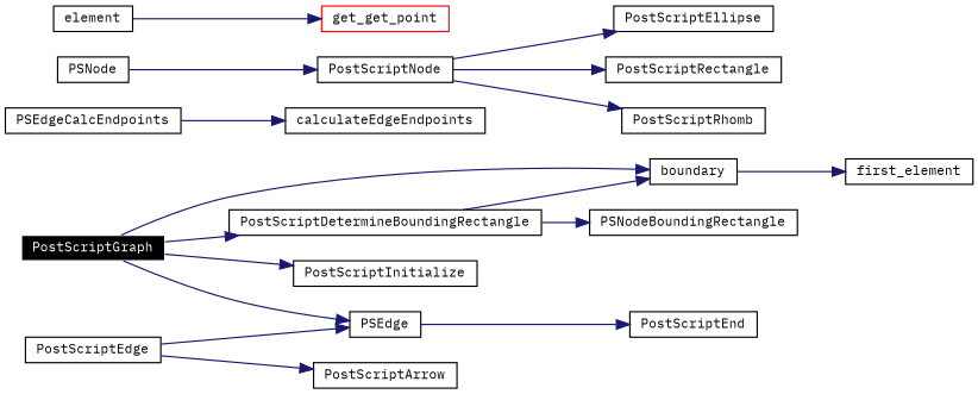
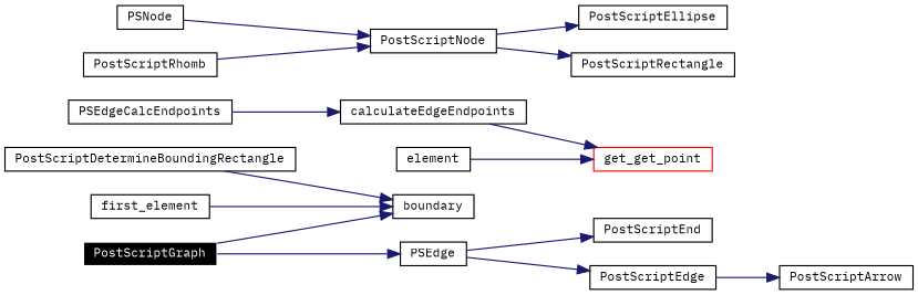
  digraph {
    fontname="IBM Plex Mono"
    rankdir=LR
    node [color=black fontname="IBM Plex Mono" fontsize=10 shape=record]
    edge [color=midnightblue fontname="IBM Plex Mono" fontsize=10 labelfontname=Helvetica labelfontsize=10 style=solid]
    n1 [color=white fillcolor=black fontcolor=white height=0.2 label=PostScriptGraph style=filled width=0.4]
    n2 [height=0.2 label=boundary width=0.4]
    n3 [height=0.2 label=PostScriptDetermineBoundingRectangle width=0.4]
-   n4 [height=0.2 label=PostScriptInitialize width=0.4]
    n5 [height=0.2 label=PSEdge width=0.4]
    n6 [height=0.2 label=first_element width=0.4]
-   n7 [height=0.2 label=PSNodeBoundingRectangle width=0.4]
    n8 [height=0.2 label=PostScriptEnd width=0.4]
    n9 [height=0.2 label=PostScriptEdge width=0.4]
    n10 [height=0.2 label=PSEdgeCalcEndpoints width=0.4]
    n11 [height=0.2 label=calculateEdgeEndpoints width=0.4]
    n12 [height=0.2 label=PSNode width=0.4]
    n13 [height=0.2 label=PostScriptNode width=0.4]
    n14 [height=0.2 label=PostScriptArrow width=0.4]
    n15 [color=red height=0.2 label=get_get_point width=0.4]
    n16 [height=0.2 label=element width=0.4]
    n17 [height=0.2 label=PostScriptEllipse width=0.4]
    n18 [height=0.2 label=PostScriptRectangle width=0.4]
    n19 [height=0.2 label=PostScriptRhomb width=0.4]
    n1 -> n2
-   n1 -> n3
-   n1 -> n4
    n1 -> n5
-   n2 -> n6
+   n6 -> n2
    n3 -> n2
-   n3 -> n7
    n5 -> n8
-   n9 -> n5
+   n5 -> n9
    n9 -> n14
    n10 -> n11
+   n11 -> n15
    n12 -> n13
    n13 -> n17
    n13 -> n18
-   n13 -> n19
+   n19 -> n13
    n16 -> n15
  }
